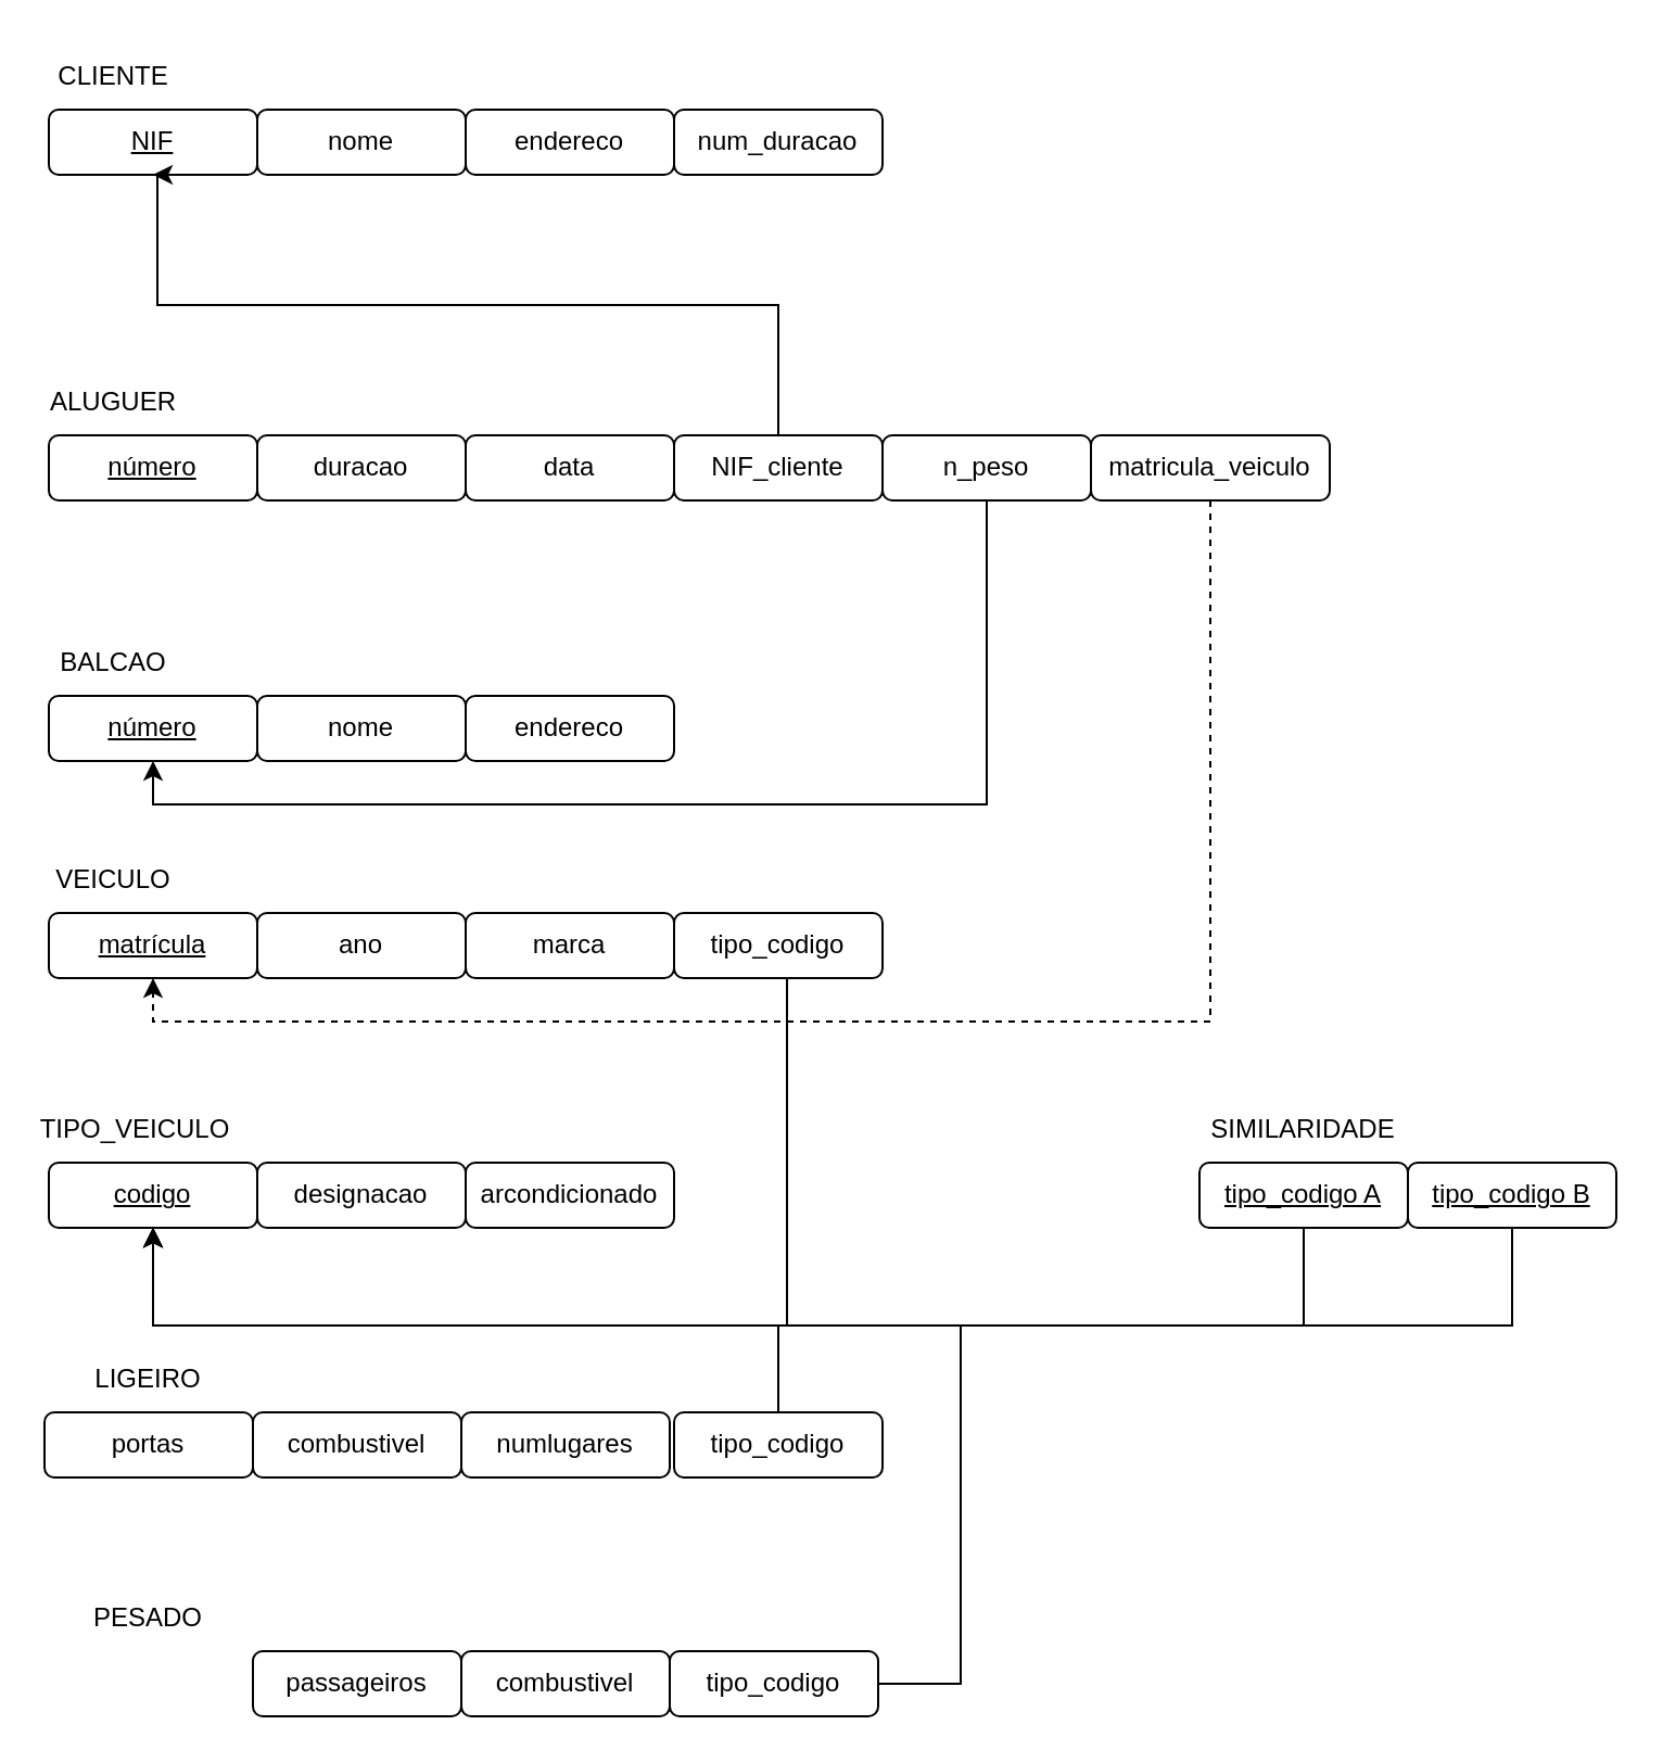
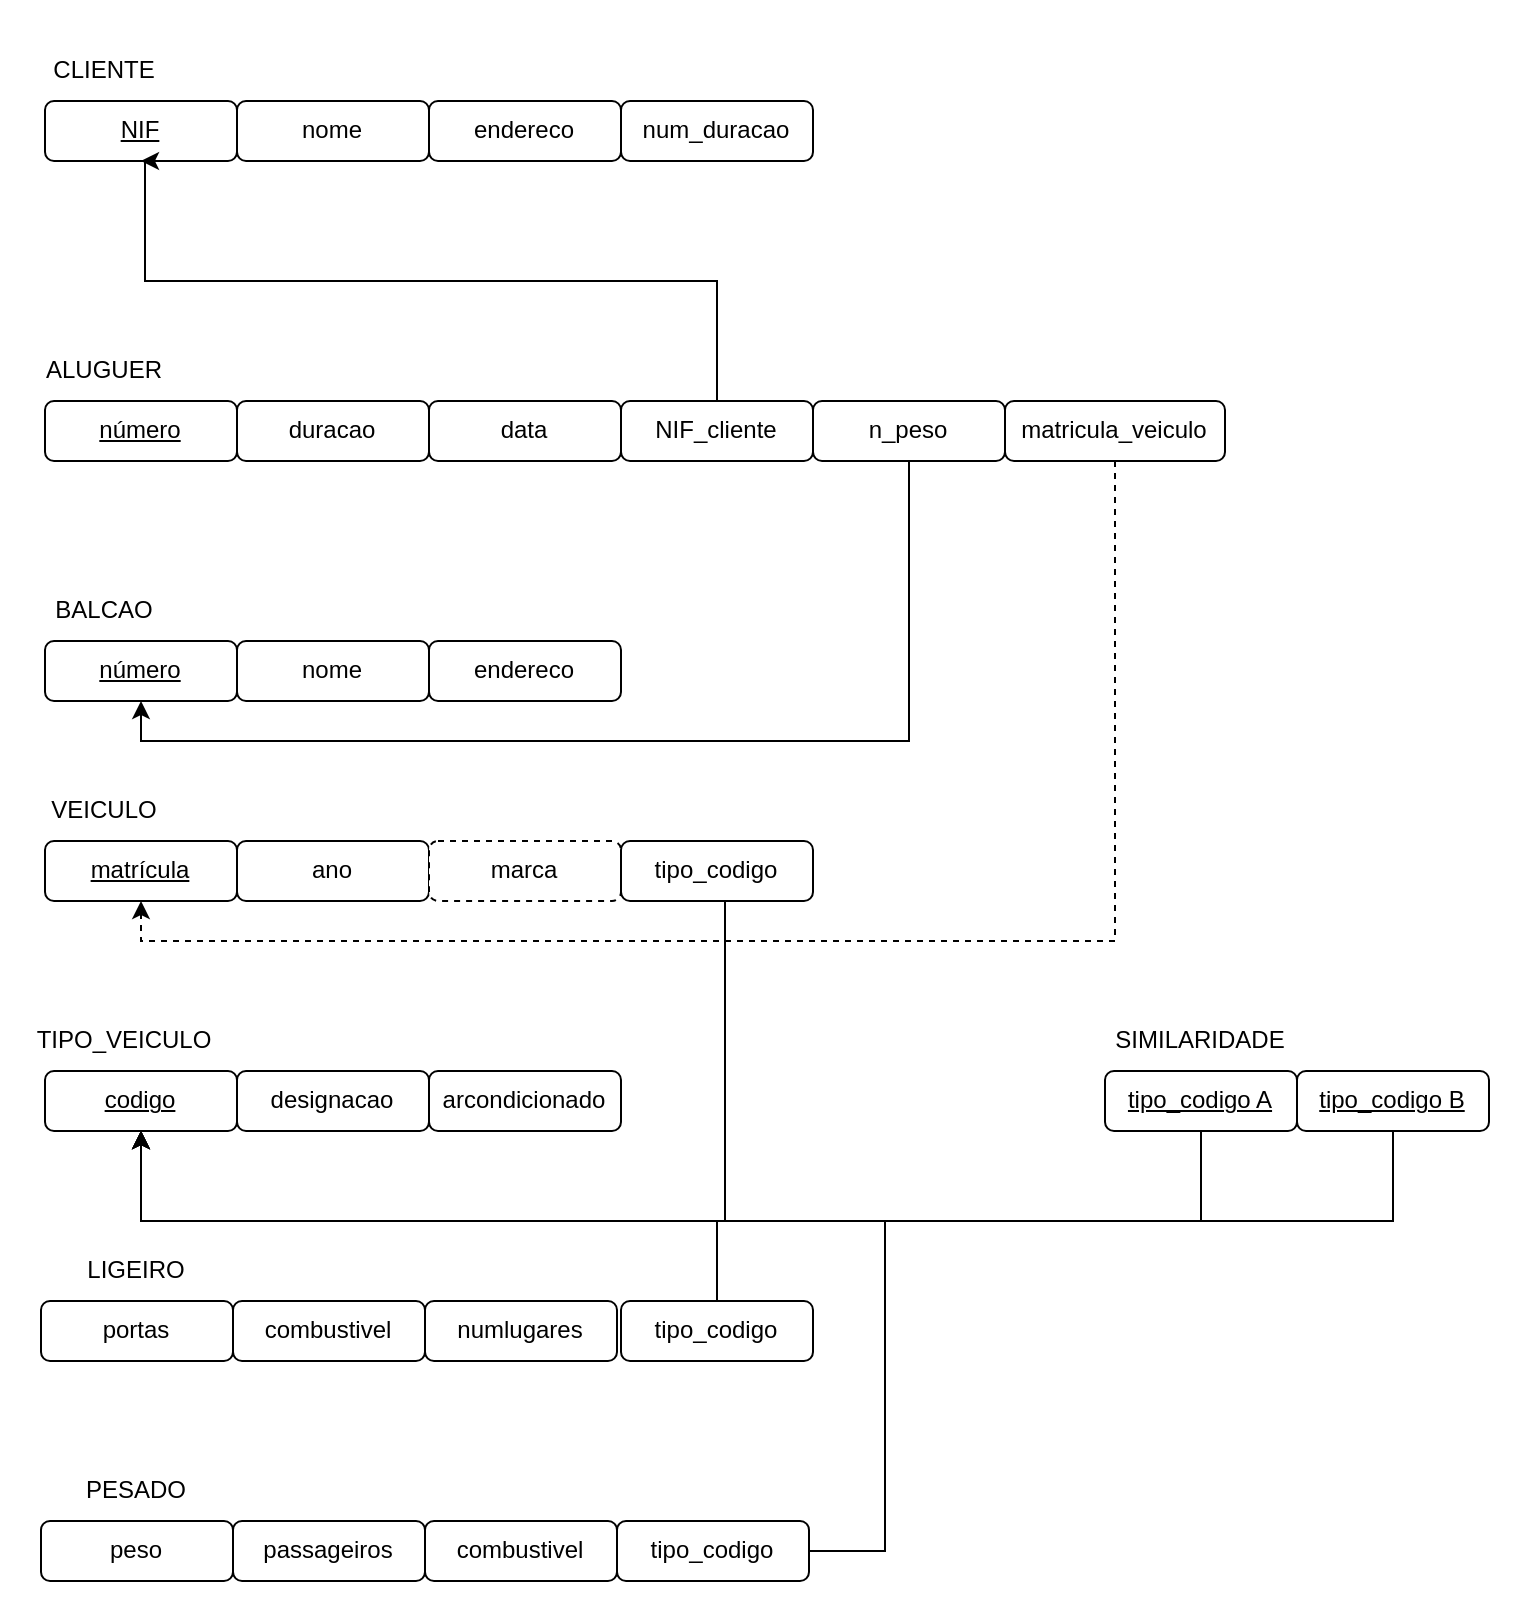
  <mxCell id="0" />
  <mxCell id="1" parent="0" />
  <mxCell id="2" value="nome" style="rounded=1;whiteSpace=wrap;html=1;" vertex="1" parent="1"><mxGeometry x="118" y="50" width="96" height="30" as="geometry" /></mxCell>
  <mxCell id="3" value="endereco" style="rounded=1;whiteSpace=wrap;html=1;" vertex="1" parent="1"><mxGeometry x="214" y="50" width="96" height="30" as="geometry" /></mxCell>
  <mxCell id="4" value="num_duracao" style="rounded=1;whiteSpace=wrap;html=1;" vertex="1" parent="1"><mxGeometry x="310" y="50" width="96" height="30" as="geometry" /></mxCell>
  <mxCell id="5" value="&lt;u&gt;NIF&lt;/u&gt;" style="rounded=1;whiteSpace=wrap;html=1;" vertex="1" parent="1"><mxGeometry x="22" y="50" width="96" height="30" as="geometry" /></mxCell>
  <mxCell id="6" value="CLIENTE" style="text;strokeColor=none;align=center;fillColor=none;html=1;verticalAlign=middle;whiteSpace=wrap;rounded=0;" vertex="1" parent="1"><mxGeometry x="22" y="20" width="60" height="30" as="geometry" /></mxCell>
  <mxCell id="7" value="&lt;u&gt;número&lt;/u&gt;" style="rounded=1;whiteSpace=wrap;html=1;" vertex="1" parent="1"><mxGeometry x="22" y="200" width="96" height="30" as="geometry" /></mxCell>
  <mxCell id="8" value="duracao" style="rounded=1;whiteSpace=wrap;html=1;" vertex="1" parent="1"><mxGeometry x="118" y="200" width="96" height="30" as="geometry" /></mxCell>
  <mxCell id="9" value="data" style="rounded=1;whiteSpace=wrap;html=1;" vertex="1" parent="1"><mxGeometry x="214" y="200" width="96" height="30" as="geometry" /></mxCell>
  <mxCell id="10" value="ALUGUER" style="text;strokeColor=none;align=center;fillColor=none;html=1;verticalAlign=middle;whiteSpace=wrap;rounded=0;" vertex="1" parent="1"><mxGeometry x="22" y="170" width="60" height="30" as="geometry" /></mxCell>
  <mxCell id="11" style="edgeStyle=orthogonalEdgeStyle;rounded=0;orthogonalLoop=1;jettySize=auto;html=1;entryX=0.5;entryY=1;entryDx=0;entryDy=0;" edge="1" parent="1" source="12" target="5"><mxGeometry relative="1" as="geometry"><Array as="points"><mxPoint x="358" y="140" /><mxPoint x="72" y="140" /><mxPoint x="72" y="80" /></Array></mxGeometry></mxCell>
  <mxCell id="12" value="NIF_cliente" style="rounded=1;whiteSpace=wrap;html=1;" vertex="1" parent="1"><mxGeometry x="310" y="200" width="96" height="30" as="geometry" /></mxCell>
  <mxCell id="13" style="edgeStyle=orthogonalEdgeStyle;rounded=0;orthogonalLoop=1;jettySize=auto;html=1;exitX=0.5;exitY=1;exitDx=0;exitDy=0;entryX=0.5;entryY=1;entryDx=0;entryDy=0;" edge="1" parent="1" source="14" target="17"><mxGeometry relative="1" as="geometry" /></mxCell>
  <mxCell id="14" value="n_peso" style="rounded=1;whiteSpace=wrap;html=1;" vertex="1" parent="1"><mxGeometry x="406" y="200" width="96" height="30" as="geometry" /></mxCell>
  <mxCell id="15" style="edgeStyle=orthogonalEdgeStyle;rounded=0;orthogonalLoop=1;jettySize=auto;html=1;entryX=0.5;entryY=1;entryDx=0;entryDy=0;dashed=1;" edge="1" parent="1" source="16" target="21"><mxGeometry relative="1" as="geometry"><Array as="points"><mxPoint x="557" y="470" /><mxPoint x="70" y="470" /></Array></mxGeometry></mxCell>
  <mxCell id="16" value="matricula_veiculo" style="rounded=1;whiteSpace=wrap;html=1;" vertex="1" parent="1"><mxGeometry x="502" y="200" width="110" height="30" as="geometry" /></mxCell>
  <mxCell id="17" value="&lt;u&gt;número&lt;/u&gt;" style="rounded=1;whiteSpace=wrap;html=1;" vertex="1" parent="1"><mxGeometry x="22" y="320" width="96" height="30" as="geometry" /></mxCell>
  <mxCell id="18" value="nome" style="rounded=1;whiteSpace=wrap;html=1;" vertex="1" parent="1"><mxGeometry x="118" y="320" width="96" height="30" as="geometry" /></mxCell>
  <mxCell id="19" value="endereco" style="rounded=1;whiteSpace=wrap;html=1;" vertex="1" parent="1"><mxGeometry x="214" y="320" width="96" height="30" as="geometry" /></mxCell>
  <mxCell id="20" value="BALCAO" style="text;strokeColor=none;align=center;fillColor=none;html=1;verticalAlign=middle;whiteSpace=wrap;rounded=0;" vertex="1" parent="1"><mxGeometry x="22" y="290" width="60" height="30" as="geometry" /></mxCell>
  <mxCell id="21" value="&lt;u&gt;matrícula&lt;/u&gt;" style="rounded=1;whiteSpace=wrap;html=1;" vertex="1" parent="1"><mxGeometry x="22" y="420" width="96" height="30" as="geometry" /></mxCell>
  <mxCell id="22" value="ano" style="rounded=1;whiteSpace=wrap;html=1;" vertex="1" parent="1"><mxGeometry x="118" y="420" width="96" height="30" as="geometry" /></mxCell>
- <mxCell id="23" value="marca" style="rounded=1;whiteSpace=wrap;html=1;" vertex="1" parent="1"><mxGeometry x="214" y="420" width="96" height="30" as="geometry" /></mxCell>
+ <mxCell id="23" value="marca" style="rounded=1;whiteSpace=wrap;html=1;dashed=1;" vertex="1" parent="1"><mxGeometry x="214" y="420" width="96" height="30" as="geometry" /></mxCell>
  <mxCell id="24" value="VEICULO" style="text;strokeColor=none;align=center;fillColor=none;html=1;verticalAlign=middle;whiteSpace=wrap;rounded=0;" vertex="1" parent="1"><mxGeometry x="22" y="390" width="60" height="30" as="geometry" /></mxCell>
  <mxCell id="25" style="edgeStyle=orthogonalEdgeStyle;rounded=0;orthogonalLoop=1;jettySize=auto;html=1;entryX=0.5;entryY=1;entryDx=0;entryDy=0;" edge="1" parent="1" source="26" target="27"><mxGeometry relative="1" as="geometry"><Array as="points"><mxPoint x="362" y="610" /><mxPoint x="70" y="610" /></Array></mxGeometry></mxCell>
  <mxCell id="26" value="tipo_codigo" style="rounded=1;whiteSpace=wrap;html=1;" vertex="1" parent="1"><mxGeometry x="310" y="420" width="96" height="30" as="geometry" /></mxCell>
  <mxCell id="27" value="&lt;u&gt;codigo&lt;/u&gt;" style="rounded=1;whiteSpace=wrap;html=1;" vertex="1" parent="1"><mxGeometry x="22" y="535" width="96" height="30" as="geometry" /></mxCell>
  <mxCell id="28" value="designacao" style="rounded=1;whiteSpace=wrap;html=1;" vertex="1" parent="1"><mxGeometry x="118" y="535" width="96" height="30" as="geometry" /></mxCell>
  <mxCell id="29" value="arcondicionado" style="rounded=1;whiteSpace=wrap;html=1;" vertex="1" parent="1"><mxGeometry x="214" y="535" width="96" height="30" as="geometry" /></mxCell>
  <mxCell id="30" value="TIPO_VEICULO" style="text;strokeColor=none;align=center;fillColor=none;html=1;verticalAlign=middle;whiteSpace=wrap;rounded=0;" vertex="1" parent="1"><mxGeometry x="32" y="505" width="60" height="30" as="geometry" /></mxCell>
  <mxCell id="31" value="portas" style="rounded=1;whiteSpace=wrap;html=1;" vertex="1" parent="1"><mxGeometry x="20" y="650" width="96" height="30" as="geometry" /></mxCell>
  <mxCell id="32" value="combustivel" style="rounded=1;whiteSpace=wrap;html=1;" vertex="1" parent="1"><mxGeometry x="116" y="650" width="96" height="30" as="geometry" /></mxCell>
  <mxCell id="33" value="numlugares" style="rounded=1;whiteSpace=wrap;html=1;" vertex="1" parent="1"><mxGeometry x="212" y="650" width="96" height="30" as="geometry" /></mxCell>
  <mxCell id="34" value="LIGEIRO" style="text;strokeColor=none;align=center;fillColor=none;html=1;verticalAlign=middle;whiteSpace=wrap;rounded=0;" vertex="1" parent="1"><mxGeometry x="38" y="620" width="60" height="30" as="geometry" /></mxCell>
+ <mxCell id="35" value="peso" style="rounded=1;whiteSpace=wrap;html=1;" vertex="1" parent="1"><mxGeometry x="20" y="760" width="96" height="30" as="geometry" /></mxCell>
  <mxCell id="36" value="passageiros" style="rounded=1;whiteSpace=wrap;html=1;" vertex="1" parent="1"><mxGeometry x="116" y="760" width="96" height="30" as="geometry" /></mxCell>
  <mxCell id="37" value="combustivel" style="rounded=1;whiteSpace=wrap;html=1;" vertex="1" parent="1"><mxGeometry x="212" y="760" width="96" height="30" as="geometry" /></mxCell>
  <mxCell id="38" value="PESADO" style="text;strokeColor=none;align=center;fillColor=none;html=1;verticalAlign=middle;whiteSpace=wrap;rounded=0;" vertex="1" parent="1"><mxGeometry x="38" y="730" width="60" height="30" as="geometry" /></mxCell>
  <mxCell id="39" style="edgeStyle=orthogonalEdgeStyle;rounded=0;orthogonalLoop=1;jettySize=auto;html=1;entryX=0.5;entryY=1;entryDx=0;entryDy=0;" edge="1" parent="1" source="40" target="27"><mxGeometry relative="1" as="geometry"><Array as="points"><mxPoint x="358" y="610" /><mxPoint x="70" y="610" /></Array></mxGeometry></mxCell>
  <mxCell id="40" value="tipo_codigo" style="rounded=1;whiteSpace=wrap;html=1;" vertex="1" parent="1"><mxGeometry x="310" y="650" width="96" height="30" as="geometry" /></mxCell>
  <mxCell id="41" style="edgeStyle=orthogonalEdgeStyle;rounded=0;orthogonalLoop=1;jettySize=auto;html=1;entryX=0.5;entryY=1;entryDx=0;entryDy=0;" edge="1" parent="1" source="42" target="27"><mxGeometry relative="1" as="geometry"><Array as="points"><mxPoint x="442" y="775" /><mxPoint x="442" y="610" /><mxPoint x="70" y="610" /></Array></mxGeometry></mxCell>
  <mxCell id="42" value="tipo_codigo" style="rounded=1;whiteSpace=wrap;html=1;" vertex="1" parent="1"><mxGeometry x="308" y="760" width="96" height="30" as="geometry" /></mxCell>
  <mxCell id="43" style="edgeStyle=orthogonalEdgeStyle;rounded=0;orthogonalLoop=1;jettySize=auto;html=1;entryX=0.5;entryY=1;entryDx=0;entryDy=0;" edge="1" parent="1" source="44" target="27"><mxGeometry relative="1" as="geometry"><Array as="points"><mxPoint x="600" y="610" /><mxPoint x="70" y="610" /></Array></mxGeometry></mxCell>
  <mxCell id="44" value="&lt;u&gt;tipo_codigo A&lt;/u&gt;" style="rounded=1;whiteSpace=wrap;html=1;" vertex="1" parent="1"><mxGeometry x="552" y="535" width="96" height="30" as="geometry" /></mxCell>
  <mxCell id="45" value="SIMILARIDADE" style="text;strokeColor=none;align=center;fillColor=none;html=1;verticalAlign=middle;whiteSpace=wrap;rounded=0;" vertex="1" parent="1"><mxGeometry x="570" y="505" width="60" height="30" as="geometry" /></mxCell>
  <mxCell id="46" style="edgeStyle=orthogonalEdgeStyle;rounded=0;orthogonalLoop=1;jettySize=auto;html=1;entryX=0.5;entryY=1;entryDx=0;entryDy=0;" edge="1" parent="1" source="47" target="27"><mxGeometry relative="1" as="geometry"><Array as="points"><mxPoint x="696" y="610" /><mxPoint x="70" y="610" /></Array></mxGeometry></mxCell>
  <mxCell id="47" value="&lt;u&gt;tipo_codigo B&lt;/u&gt;" style="rounded=1;whiteSpace=wrap;html=1;" vertex="1" parent="1"><mxGeometry x="648" y="535" width="96" height="30" as="geometry" /></mxCell>
